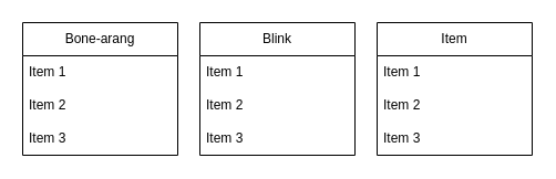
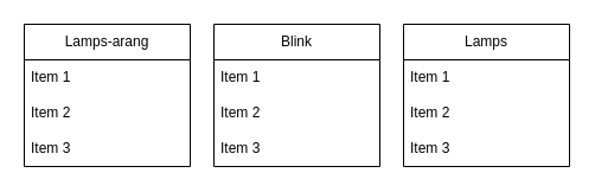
  <mxCell id="0" />
  <mxCell id="1" parent="0" />
- <mxCell id="2" value="Bone-arang" style="swimlane;fontStyle=0;childLayout=stackLayout;horizontal=1;startSize=30;horizontalStack=0;resizeParent=1;resizeParentMax=0;resizeLast=0;collapsible=1;marginBottom=0;whiteSpace=wrap;html=1;" vertex="1" parent="1"><mxGeometry x="20" y="20" width="140" height="120" as="geometry" /></mxCell>
+ <mxCell id="2" value="Lamps-arang" style="swimlane;fontStyle=0;childLayout=stackLayout;horizontal=1;startSize=30;horizontalStack=0;resizeParent=1;resizeParentMax=0;resizeLast=0;collapsible=1;marginBottom=0;whiteSpace=wrap;html=1;" vertex="1" parent="1"><mxGeometry x="20" y="20" width="140" height="120" as="geometry" /></mxCell>
  <mxCell id="3" value="Item 1" style="text;strokeColor=none;fillColor=none;align=left;verticalAlign=middle;spacingLeft=4;spacingRight=4;overflow=hidden;points=[[0,0.5],[1,0.5]];portConstraint=eastwest;rotatable=0;whiteSpace=wrap;html=1;" vertex="1" parent="2"><mxGeometry y="30" width="140" height="30" as="geometry" /></mxCell>
  <mxCell id="4" value="Item 2" style="text;strokeColor=none;fillColor=none;align=left;verticalAlign=middle;spacingLeft=4;spacingRight=4;overflow=hidden;points=[[0,0.5],[1,0.5]];portConstraint=eastwest;rotatable=0;whiteSpace=wrap;html=1;" vertex="1" parent="2"><mxGeometry y="60" width="140" height="30" as="geometry" /></mxCell>
  <mxCell id="5" value="Item 3" style="text;strokeColor=none;fillColor=none;align=left;verticalAlign=middle;spacingLeft=4;spacingRight=4;overflow=hidden;points=[[0,0.5],[1,0.5]];portConstraint=eastwest;rotatable=0;whiteSpace=wrap;html=1;" vertex="1" parent="2"><mxGeometry y="90" width="140" height="30" as="geometry" /></mxCell>
  <mxCell id="6" value="Blink" style="swimlane;fontStyle=0;childLayout=stackLayout;horizontal=1;startSize=30;horizontalStack=0;resizeParent=1;resizeParentMax=0;resizeLast=0;collapsible=1;marginBottom=0;whiteSpace=wrap;html=1;" vertex="1" parent="1"><mxGeometry x="180" y="20" width="140" height="120" as="geometry" /></mxCell>
  <mxCell id="7" value="Item 1" style="text;strokeColor=none;fillColor=none;align=left;verticalAlign=middle;spacingLeft=4;spacingRight=4;overflow=hidden;points=[[0,0.5],[1,0.5]];portConstraint=eastwest;rotatable=0;whiteSpace=wrap;html=1;" vertex="1" parent="6"><mxGeometry y="30" width="140" height="30" as="geometry" /></mxCell>
  <mxCell id="8" value="Item 2" style="text;strokeColor=none;fillColor=none;align=left;verticalAlign=middle;spacingLeft=4;spacingRight=4;overflow=hidden;points=[[0,0.5],[1,0.5]];portConstraint=eastwest;rotatable=0;whiteSpace=wrap;html=1;" vertex="1" parent="6"><mxGeometry y="60" width="140" height="30" as="geometry" /></mxCell>
  <mxCell id="9" value="Item 3" style="text;strokeColor=none;fillColor=none;align=left;verticalAlign=middle;spacingLeft=4;spacingRight=4;overflow=hidden;points=[[0,0.5],[1,0.5]];portConstraint=eastwest;rotatable=0;whiteSpace=wrap;html=1;" vertex="1" parent="6"><mxGeometry y="90" width="140" height="30" as="geometry" /></mxCell>
- <mxCell id="10" value="Item" style="swimlane;fontStyle=0;childLayout=stackLayout;horizontal=1;startSize=30;horizontalStack=0;resizeParent=1;resizeParentMax=0;resizeLast=0;collapsible=1;marginBottom=0;whiteSpace=wrap;html=1;" vertex="1" parent="1"><mxGeometry x="340" y="20" width="140" height="120" as="geometry" /></mxCell>
+ <mxCell id="10" value="Lamps" style="swimlane;fontStyle=0;childLayout=stackLayout;horizontal=1;startSize=30;horizontalStack=0;resizeParent=1;resizeParentMax=0;resizeLast=0;collapsible=1;marginBottom=0;whiteSpace=wrap;html=1;" vertex="1" parent="1"><mxGeometry x="340" y="20" width="140" height="120" as="geometry" /></mxCell>
  <mxCell id="11" value="Item 1" style="text;strokeColor=none;fillColor=none;align=left;verticalAlign=middle;spacingLeft=4;spacingRight=4;overflow=hidden;points=[[0,0.5],[1,0.5]];portConstraint=eastwest;rotatable=0;whiteSpace=wrap;html=1;" vertex="1" parent="10"><mxGeometry y="30" width="140" height="30" as="geometry" /></mxCell>
  <mxCell id="12" value="Item 2" style="text;strokeColor=none;fillColor=none;align=left;verticalAlign=middle;spacingLeft=4;spacingRight=4;overflow=hidden;points=[[0,0.5],[1,0.5]];portConstraint=eastwest;rotatable=0;whiteSpace=wrap;html=1;" vertex="1" parent="10"><mxGeometry y="60" width="140" height="30" as="geometry" /></mxCell>
  <mxCell id="13" value="Item 3" style="text;strokeColor=none;fillColor=none;align=left;verticalAlign=middle;spacingLeft=4;spacingRight=4;overflow=hidden;points=[[0,0.5],[1,0.5]];portConstraint=eastwest;rotatable=0;whiteSpace=wrap;html=1;" vertex="1" parent="10"><mxGeometry y="90" width="140" height="30" as="geometry" /></mxCell>
